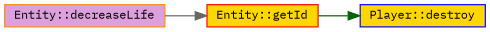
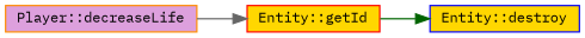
  digraph {
    fontname="IBM Plex Mono"
    rankdir=LR
    node [fillcolor=gold fontname="IBM Plex Mono" fontsize=10 shape=box style=filled]
    edge [fontname="IBM Plex Mono" fontsize=10 labelfontname=Helvetica labelfontsize=10 style=solid]
-   n1 [color=darkorange fillcolor=plum fontcolor=black height=0.2 label="Entity::decreaseLife" width=0.4]
+   n1 [color=darkorange fillcolor=plum fontcolor=black height=0.2 label="Player::decreaseLife" width=0.4]
    n2 [color=red height=0.2 label="Entity::getId" width=0.4]
-   n3 [color=blue height=0.2 label="Player::destroy" width=0.4]
+   n3 [color=blue height=0.2 label="Entity::destroy" width=0.4]
    n1 -> n2 [color=gray40]
    n2 -> n3 [color=darkgreen]
  }
